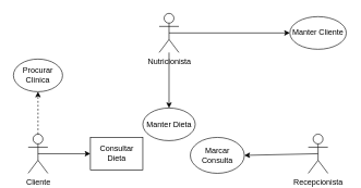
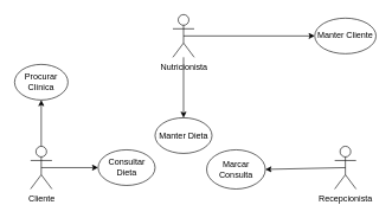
  <mxCell id="0" />
  <mxCell id="1" parent="0" />
  <mxCell id="2" value="&lt;div&gt;Cliente&lt;/div&gt;" style="shape=umlActor;verticalLabelPosition=bottom;verticalAlign=top;html=1;outlineConnect=0;" vertex="1" parent="1"><mxGeometry x="42.5" y="205" width="30" height="60" as="geometry" /></mxCell>
  <mxCell id="3" value="&lt;div&gt;Recepcionista&lt;/div&gt;" style="shape=umlActor;verticalLabelPosition=bottom;verticalAlign=top;html=1;outlineConnect=0;" vertex="1" parent="1"><mxGeometry x="470" y="205" width="30" height="60" as="geometry" /></mxCell>
  <mxCell id="4" value="&lt;div&gt;Nutricionista&lt;/div&gt;" style="shape=umlActor;verticalLabelPosition=bottom;verticalAlign=top;html=1;outlineConnect=0;" vertex="1" parent="1"><mxGeometry x="242.5" y="20" width="30" height="60" as="geometry" /></mxCell>
  <mxCell id="5" value="Marcar Consulta" style="ellipse;whiteSpace=wrap;html=1;" vertex="1" parent="1"><mxGeometry x="290" y="210" width="82.5" height="55" as="geometry" /></mxCell>
  <mxCell id="6" value="&lt;div&gt;Manter Cliente&lt;/div&gt;" style="ellipse;whiteSpace=wrap;html=1;" vertex="1" parent="1"><mxGeometry x="441.93" y="25" width="86.14" height="50" as="geometry" /></mxCell>
  <mxCell id="7" value="Procurar Clínica" style="ellipse;whiteSpace=wrap;html=1;" vertex="1" parent="1"><mxGeometry x="20" y="90" width="75" height="50" as="geometry" /></mxCell>
- <mxCell id="8" value="Consultar Dieta" style="whiteSpace=wrap;html=1;rounded=0;" vertex="1" parent="1"><mxGeometry x="137.5" y="210" width="80" height="50" as="geometry" /></mxCell>
+ <mxCell id="8" value="Consultar Dieta" style="ellipse;whiteSpace=wrap;html=1;" vertex="1" parent="1"><mxGeometry x="137.5" y="210" width="80" height="50" as="geometry" /></mxCell>
  <mxCell id="9" value="&lt;div&gt;Manter Dieta&lt;/div&gt;" style="ellipse;whiteSpace=wrap;html=1;" vertex="1" parent="1"><mxGeometry x="217.5" y="165" width="80" height="50" as="geometry" /></mxCell>
  <mxCell id="10" value="" style="endArrow=classic;html=1;rounded=0;entryX=0.5;entryY=0;entryDx=0;entryDy=0;" edge="1" parent="1" source="4" target="9"><mxGeometry width="50" height="50" relative="1" as="geometry"><mxPoint x="297.5" y="130" as="sourcePoint" /><mxPoint x="347.5" y="80" as="targetPoint" /></mxGeometry></mxCell>
- <mxCell id="11" value="" style="endArrow=classic;html=1;rounded=0;exitX=0.5;exitY=0;exitDx=0;exitDy=0;exitPerimeter=0;entryX=0.5;entryY=1;entryDx=0;entryDy=0;dashed=1;" edge="1" parent="1" source="2" target="7"><mxGeometry width="50" height="50" relative="1" as="geometry"><mxPoint x="120" y="160" as="sourcePoint" /><mxPoint x="170" y="110" as="targetPoint" /></mxGeometry></mxCell>
+ <mxCell id="11" value="" style="endArrow=classic;html=1;rounded=0;exitX=0.5;exitY=0;exitDx=0;exitDy=0;exitPerimeter=0;entryX=0.5;entryY=1;entryDx=0;entryDy=0;" edge="1" parent="1" source="2" target="7"><mxGeometry width="50" height="50" relative="1" as="geometry"><mxPoint x="120" y="160" as="sourcePoint" /><mxPoint x="170" y="110" as="targetPoint" /></mxGeometry></mxCell>
  <mxCell id="12" value="" style="endArrow=classic;html=1;rounded=0;exitX=0.5;exitY=0.5;exitDx=0;exitDy=0;exitPerimeter=0;" edge="1" parent="1" source="2" target="8"><mxGeometry width="50" height="50" relative="1" as="geometry"><mxPoint x="290" y="280" as="sourcePoint" /><mxPoint x="340" y="230" as="targetPoint" /></mxGeometry></mxCell>
  <mxCell id="13" value="" style="endArrow=classic;html=1;rounded=0;exitX=0.5;exitY=0.5;exitDx=0;exitDy=0;exitPerimeter=0;entryX=1;entryY=0.5;entryDx=0;entryDy=0;" edge="1" parent="1" source="3" target="5"><mxGeometry width="50" height="50" relative="1" as="geometry"><mxPoint x="290" y="280" as="sourcePoint" /><mxPoint x="340" y="230" as="targetPoint" /></mxGeometry></mxCell>
  <mxCell id="14" value="" style="endArrow=classic;html=1;rounded=0;exitX=0.5;exitY=0.5;exitDx=0;exitDy=0;exitPerimeter=0;entryX=0;entryY=0.5;entryDx=0;entryDy=0;" edge="1" parent="1" source="4" target="6"><mxGeometry width="50" height="50" relative="1" as="geometry"><mxPoint x="290" y="280" as="sourcePoint" /><mxPoint x="340" y="230" as="targetPoint" /></mxGeometry></mxCell>
